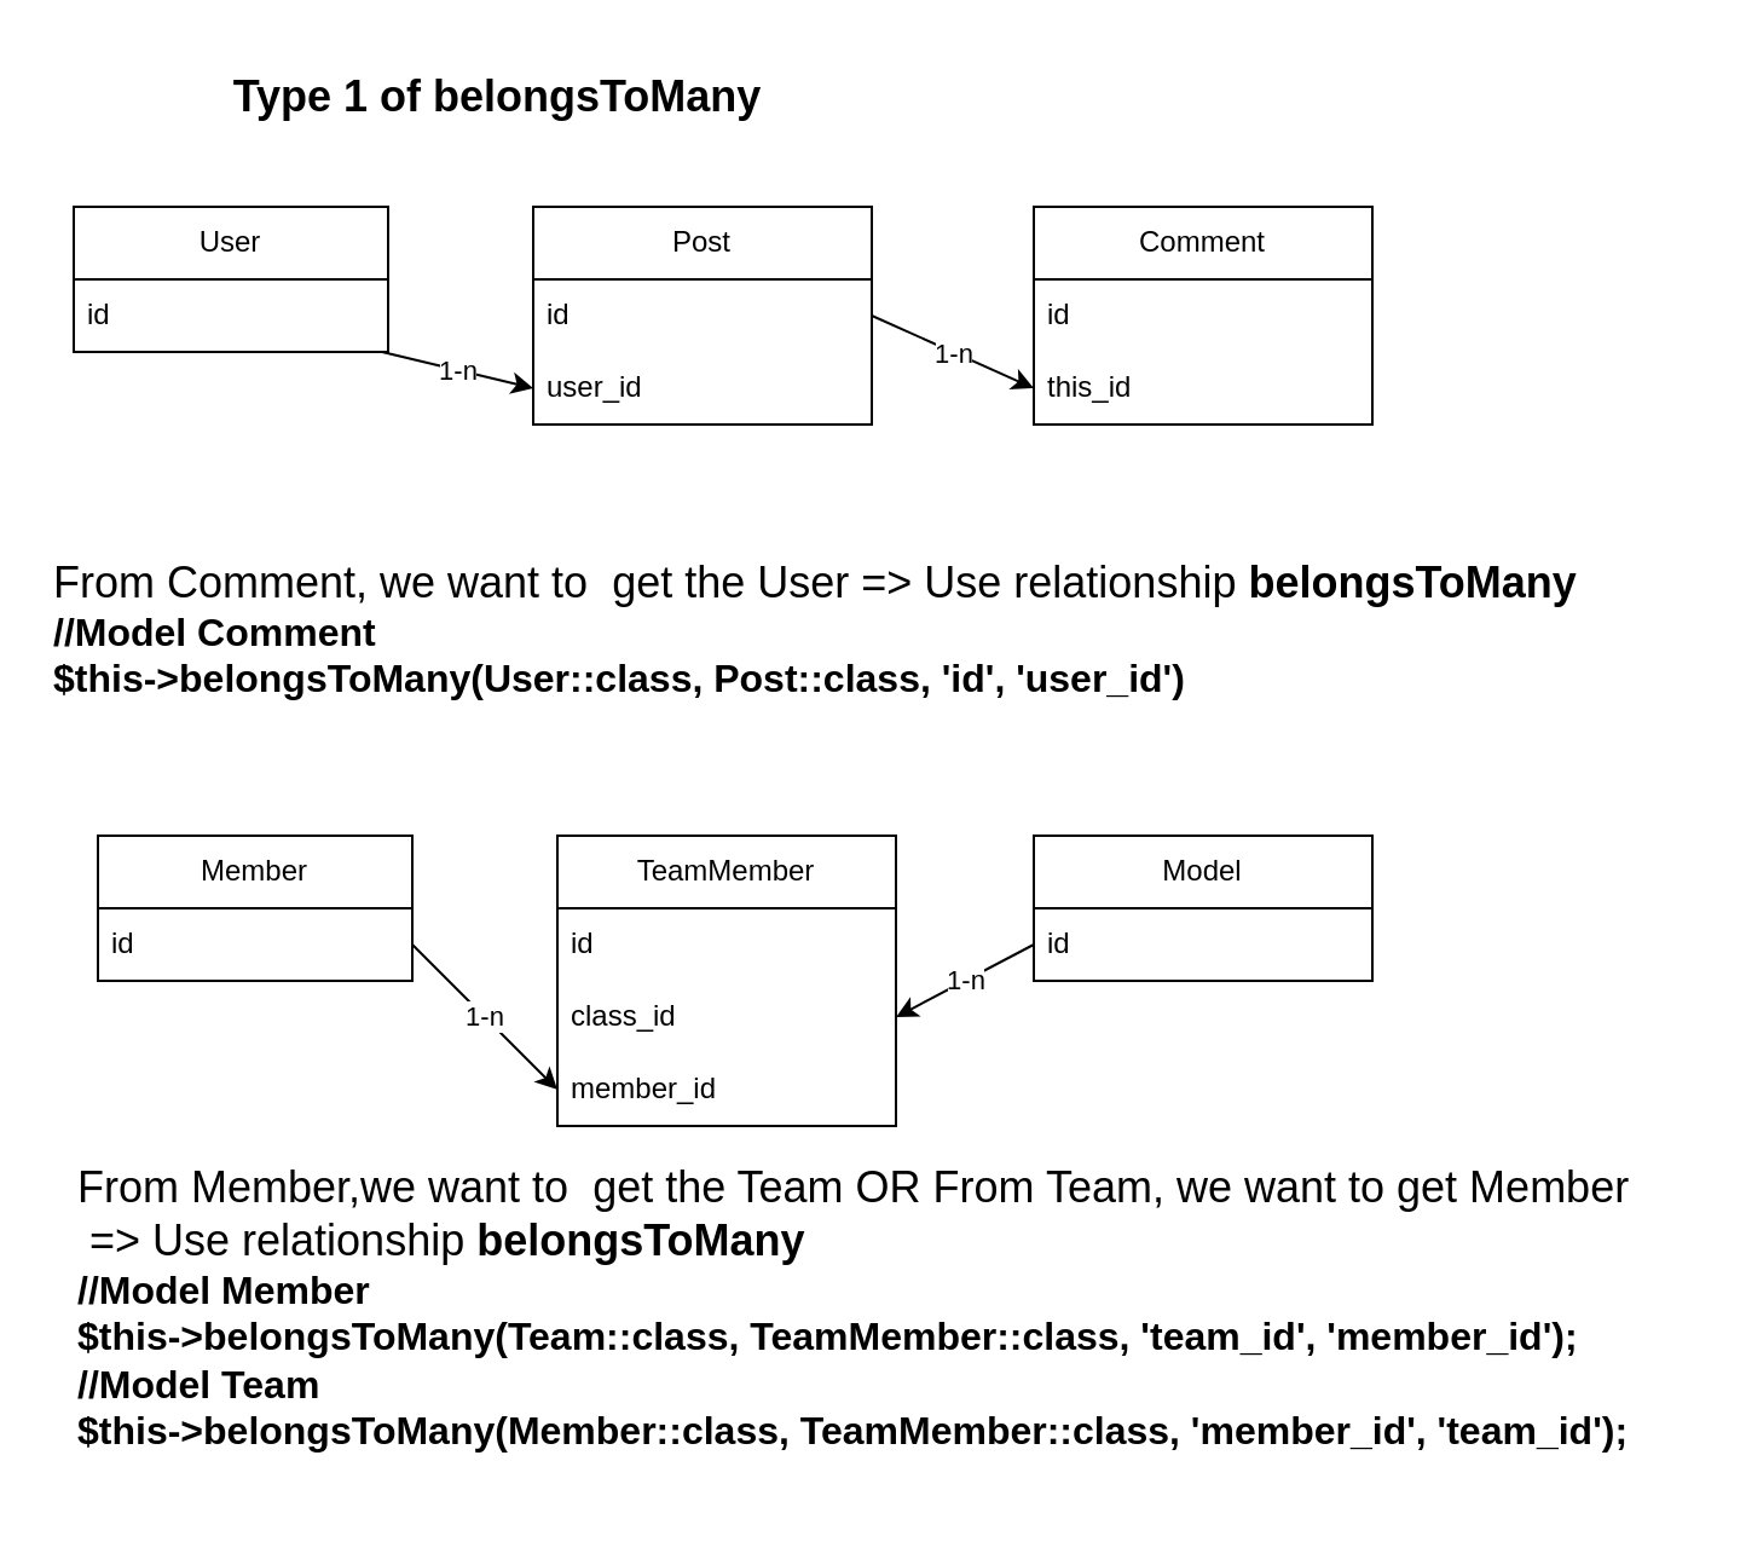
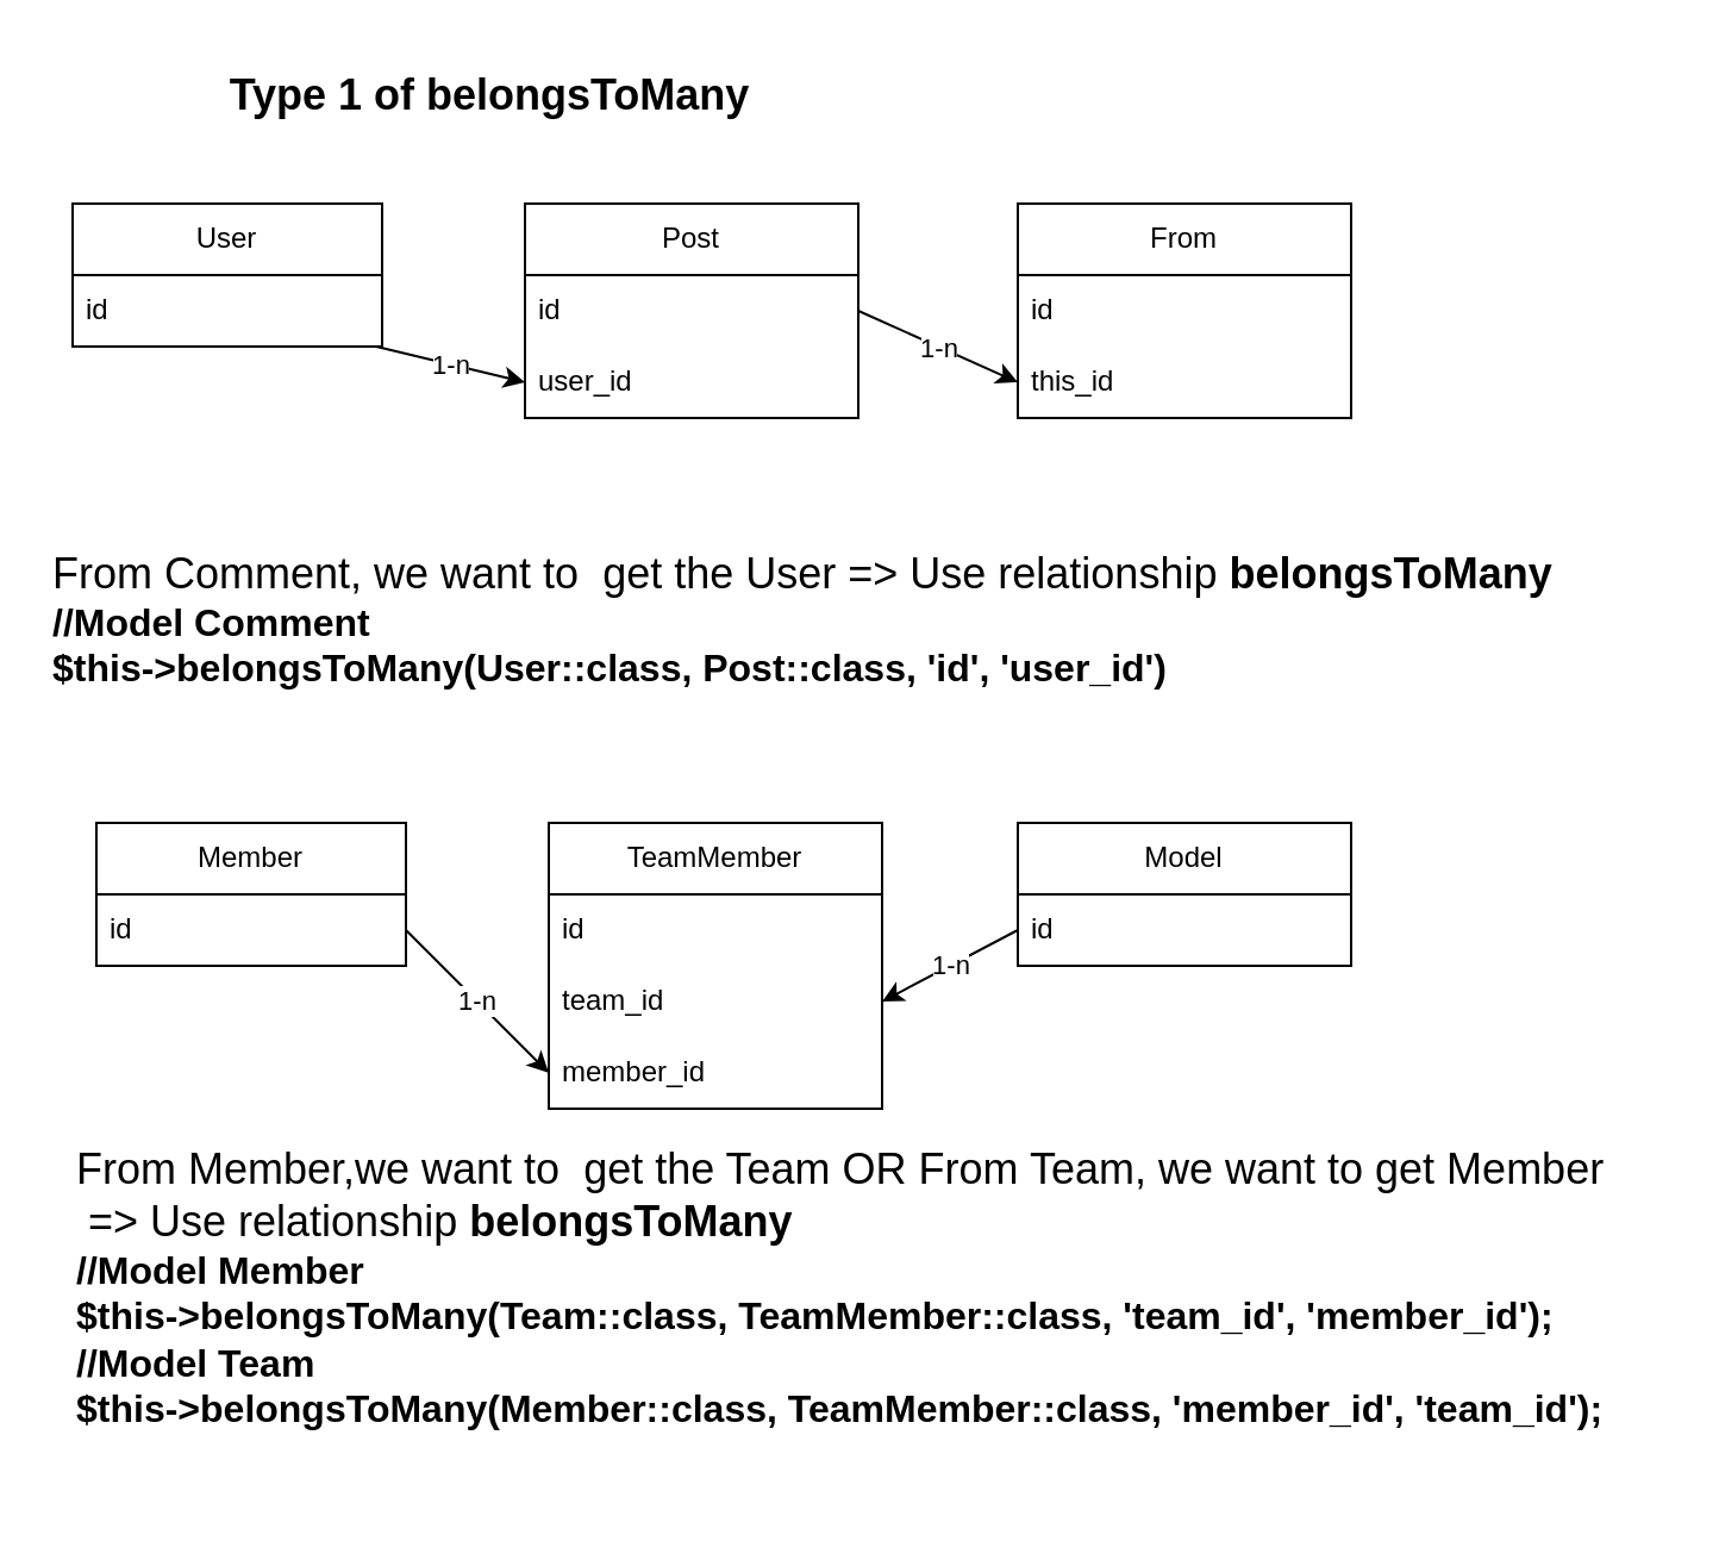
  <mxCell id="0" />
  <mxCell id="1" parent="0" />
  <mxCell id="2" value="User" style="swimlane;fontStyle=0;childLayout=stackLayout;horizontal=1;startSize=30;horizontalStack=0;resizeParent=1;resizeParentMax=0;resizeLast=0;collapsible=1;marginBottom=0;whiteSpace=wrap;html=1;" vertex="1" parent="1"><mxGeometry x="30" y="85" width="130" height="60" as="geometry" /></mxCell>
  <mxCell id="3" value="id" style="text;strokeColor=none;fillColor=none;align=left;verticalAlign=middle;spacingLeft=4;spacingRight=4;overflow=hidden;points=[[0,0.5],[1,0.5]];portConstraint=eastwest;rotatable=0;whiteSpace=wrap;html=1;" vertex="1" parent="2"><mxGeometry y="30" width="130" height="30" as="geometry" /></mxCell>
  <mxCell id="4" value="Post" style="swimlane;fontStyle=0;childLayout=stackLayout;horizontal=1;startSize=30;horizontalStack=0;resizeParent=1;resizeParentMax=0;resizeLast=0;collapsible=1;marginBottom=0;whiteSpace=wrap;html=1;" vertex="1" parent="1"><mxGeometry x="220" y="85" width="140" height="90" as="geometry" /></mxCell>
  <mxCell id="5" value="id" style="text;strokeColor=none;fillColor=none;align=left;verticalAlign=middle;spacingLeft=4;spacingRight=4;overflow=hidden;points=[[0,0.5],[1,0.5]];portConstraint=eastwest;rotatable=0;whiteSpace=wrap;html=1;" vertex="1" parent="4"><mxGeometry y="30" width="140" height="30" as="geometry" /></mxCell>
  <mxCell id="6" value="user_id" style="text;strokeColor=none;fillColor=none;align=left;verticalAlign=middle;spacingLeft=4;spacingRight=4;overflow=hidden;points=[[0,0.5],[1,0.5]];portConstraint=eastwest;rotatable=0;whiteSpace=wrap;html=1;" vertex="1" parent="4"><mxGeometry y="60" width="140" height="30" as="geometry" /></mxCell>
- <mxCell id="7" value="Comment" style="swimlane;fontStyle=0;childLayout=stackLayout;horizontal=1;startSize=30;horizontalStack=0;resizeParent=1;resizeParentMax=0;resizeLast=0;collapsible=1;marginBottom=0;whiteSpace=wrap;html=1;" vertex="1" parent="1"><mxGeometry x="427" y="85" width="140" height="90" as="geometry" /></mxCell>
+ <mxCell id="7" value="From" style="swimlane;fontStyle=0;childLayout=stackLayout;horizontal=1;startSize=30;horizontalStack=0;resizeParent=1;resizeParentMax=0;resizeLast=0;collapsible=1;marginBottom=0;whiteSpace=wrap;html=1;" vertex="1" parent="1"><mxGeometry x="427" y="85" width="140" height="90" as="geometry" /></mxCell>
  <mxCell id="8" value="id" style="text;strokeColor=none;fillColor=none;align=left;verticalAlign=middle;spacingLeft=4;spacingRight=4;overflow=hidden;points=[[0,0.5],[1,0.5]];portConstraint=eastwest;rotatable=0;whiteSpace=wrap;html=1;" vertex="1" parent="7"><mxGeometry y="30" width="140" height="30" as="geometry" /></mxCell>
  <mxCell id="9" value="this_id" style="text;strokeColor=none;fillColor=none;align=left;verticalAlign=middle;spacingLeft=4;spacingRight=4;overflow=hidden;points=[[0,0.5],[1,0.5]];portConstraint=eastwest;rotatable=0;whiteSpace=wrap;html=1;" vertex="1" parent="7"><mxGeometry y="60" width="140" height="30" as="geometry" /></mxCell>
  <mxCell id="10" value="" style="endArrow=classic;html=1;rounded=0;entryX=0;entryY=0.5;entryDx=0;entryDy=0;" edge="1" parent="1" source="3" target="6"><mxGeometry relative="1" as="geometry"><mxPoint x="273" y="85" as="sourcePoint" /><mxPoint x="373" y="85" as="targetPoint" /></mxGeometry></mxCell>
  <mxCell id="11" value="1-n" style="edgeLabel;resizable=0;html=1;;align=center;verticalAlign=middle;" connectable="0" vertex="1" parent="10"><mxGeometry relative="1" as="geometry" /></mxCell>
  <mxCell id="12" value="" style="endArrow=classic;html=1;rounded=0;entryX=0;entryY=0.5;entryDx=0;entryDy=0;exitX=1;exitY=0.5;exitDx=0;exitDy=0;" edge="1" parent="1" source="5" target="9"><mxGeometry relative="1" as="geometry"><mxPoint x="193" y="83" as="sourcePoint" /><mxPoint x="273" y="100" as="targetPoint" /></mxGeometry></mxCell>
  <mxCell id="13" value="1-n" style="edgeLabel;resizable=0;html=1;;align=center;verticalAlign=middle;" connectable="0" vertex="1" parent="12"><mxGeometry relative="1" as="geometry" /></mxCell>
  <mxCell id="14" value="&lt;font style=&quot;font-size: 18px;&quot;&gt;From Comment, we want to&amp;nbsp; get the User =&amp;gt; Use relationship &lt;b&gt;belongsToMany&lt;/b&gt;&lt;/font&gt;&lt;div&gt;&lt;b&gt;&lt;font size=&quot;3&quot;&gt;//Model Comment&lt;/font&gt;&lt;/b&gt;&lt;/div&gt;&lt;div&gt;&lt;b&gt;&lt;font size=&quot;3&quot;&gt;$this-&amp;gt;belongsToMany(User::class, Post::class, 'id', 'user_id')&lt;/font&gt;&lt;/b&gt;&lt;/div&gt;" style="text;html=1;align=left;verticalAlign=middle;resizable=0;points=[];autosize=1;strokeColor=none;fillColor=none;" vertex="1" parent="1"><mxGeometry x="20" y="225" width="650" height="70" as="geometry" /></mxCell>
  <mxCell id="15" value="&lt;b&gt;&lt;font style=&quot;font-size: 18px;&quot;&gt;Type 1 of belongsToMany&lt;/font&gt;&lt;/b&gt;" style="text;html=1;align=center;verticalAlign=middle;resizable=0;points=[];autosize=1;strokeColor=none;fillColor=none;" vertex="1" parent="1"><mxGeometry x="85" y="20" width="240" height="40" as="geometry" /></mxCell>
  <mxCell id="16" value="Member" style="swimlane;fontStyle=0;childLayout=stackLayout;horizontal=1;startSize=30;horizontalStack=0;resizeParent=1;resizeParentMax=0;resizeLast=0;collapsible=1;marginBottom=0;whiteSpace=wrap;html=1;" vertex="1" parent="1"><mxGeometry x="40" y="345" width="130" height="60" as="geometry" /></mxCell>
  <mxCell id="17" value="id" style="text;strokeColor=none;fillColor=none;align=left;verticalAlign=middle;spacingLeft=4;spacingRight=4;overflow=hidden;points=[[0,0.5],[1,0.5]];portConstraint=eastwest;rotatable=0;whiteSpace=wrap;html=1;" vertex="1" parent="16"><mxGeometry y="30" width="130" height="30" as="geometry" /></mxCell>
  <mxCell id="18" value="Model" style="swimlane;fontStyle=0;childLayout=stackLayout;horizontal=1;startSize=30;horizontalStack=0;resizeParent=1;resizeParentMax=0;resizeLast=0;collapsible=1;marginBottom=0;whiteSpace=wrap;html=1;" vertex="1" parent="1"><mxGeometry x="427" y="345" width="140" height="60" as="geometry" /></mxCell>
  <mxCell id="19" value="id" style="text;strokeColor=none;fillColor=none;align=left;verticalAlign=middle;spacingLeft=4;spacingRight=4;overflow=hidden;points=[[0,0.5],[1,0.5]];portConstraint=eastwest;rotatable=0;whiteSpace=wrap;html=1;" vertex="1" parent="18"><mxGeometry y="30" width="140" height="30" as="geometry" /></mxCell>
  <mxCell id="20" value="TeamMember" style="swimlane;fontStyle=0;childLayout=stackLayout;horizontal=1;startSize=30;horizontalStack=0;resizeParent=1;resizeParentMax=0;resizeLast=0;collapsible=1;marginBottom=0;whiteSpace=wrap;html=1;" vertex="1" parent="1"><mxGeometry x="230" y="345" width="140" height="120" as="geometry" /></mxCell>
  <mxCell id="21" value="id" style="text;strokeColor=none;fillColor=none;align=left;verticalAlign=middle;spacingLeft=4;spacingRight=4;overflow=hidden;points=[[0,0.5],[1,0.5]];portConstraint=eastwest;rotatable=0;whiteSpace=wrap;html=1;" vertex="1" parent="20"><mxGeometry y="30" width="140" height="30" as="geometry" /></mxCell>
- <mxCell id="22" value="class_id" style="text;strokeColor=none;fillColor=none;align=left;verticalAlign=middle;spacingLeft=4;spacingRight=4;overflow=hidden;points=[[0,0.5],[1,0.5]];portConstraint=eastwest;rotatable=0;whiteSpace=wrap;html=1;" vertex="1" parent="20"><mxGeometry y="60" width="140" height="30" as="geometry" /></mxCell>
+ <mxCell id="22" value="team_id" style="text;strokeColor=none;fillColor=none;align=left;verticalAlign=middle;spacingLeft=4;spacingRight=4;overflow=hidden;points=[[0,0.5],[1,0.5]];portConstraint=eastwest;rotatable=0;whiteSpace=wrap;html=1;" vertex="1" parent="20"><mxGeometry y="60" width="140" height="30" as="geometry" /></mxCell>
  <mxCell id="23" value="member_id" style="text;strokeColor=none;fillColor=none;align=left;verticalAlign=middle;spacingLeft=4;spacingRight=4;overflow=hidden;points=[[0,0.5],[1,0.5]];portConstraint=eastwest;rotatable=0;whiteSpace=wrap;html=1;" vertex="1" parent="20"><mxGeometry y="90" width="140" height="30" as="geometry" /></mxCell>
  <mxCell id="24" value="" style="endArrow=classic;html=1;rounded=0;entryX=0;entryY=0.5;entryDx=0;entryDy=0;exitX=1;exitY=0.5;exitDx=0;exitDy=0;" edge="1" parent="1" source="17" target="23"><mxGeometry relative="1" as="geometry"><mxPoint x="168" y="155" as="sourcePoint" /><mxPoint x="230" y="170" as="targetPoint" /></mxGeometry></mxCell>
  <mxCell id="25" value="1-n" style="edgeLabel;resizable=0;html=1;;align=center;verticalAlign=middle;" connectable="0" vertex="1" parent="24"><mxGeometry relative="1" as="geometry" /></mxCell>
  <mxCell id="26" value="" style="endArrow=classic;html=1;rounded=0;entryX=1;entryY=0.5;entryDx=0;entryDy=0;exitX=0;exitY=0.5;exitDx=0;exitDy=0;" edge="1" parent="1" source="19" target="22"><mxGeometry relative="1" as="geometry"><mxPoint x="180" y="400" as="sourcePoint" /><mxPoint x="240" y="460" as="targetPoint" /></mxGeometry></mxCell>
  <mxCell id="27" value="1-n" style="edgeLabel;resizable=0;html=1;;align=center;verticalAlign=middle;" connectable="0" vertex="1" parent="26"><mxGeometry relative="1" as="geometry" /></mxCell>
  <mxCell id="28" value="&lt;font style=&quot;font-size: 18px;&quot;&gt;From Member,we want to&amp;nbsp; get the Team OR From Team, we want to get Member&lt;/font&gt;&lt;div&gt;&lt;font style=&quot;font-size: 18px;&quot;&gt;&amp;nbsp;=&amp;gt; Use relationship &lt;b&gt;belongsToMany&lt;/b&gt;&lt;/font&gt;&lt;div&gt;&lt;b&gt;&lt;font size=&quot;3&quot;&gt;//Model Member&lt;/font&gt;&lt;/b&gt;&lt;/div&gt;&lt;div&gt;&lt;b&gt;&lt;font size=&quot;3&quot;&gt;$this-&amp;gt;belongsToMany(Team::class, TeamMember::class, 'team_id', 'member_id');&lt;/font&gt;&lt;/b&gt;&lt;/div&gt;&lt;/div&gt;&lt;div&gt;&lt;b&gt;&lt;font size=&quot;3&quot;&gt;//Model Team&lt;/font&gt;&lt;/b&gt;&lt;/div&gt;&lt;div&gt;&lt;b&gt;&lt;font size=&quot;3&quot;&gt;$this-&amp;gt;belongsToMany(Member::class, TeamMember::class, 'member_id', 'team_id');&lt;/font&gt;&lt;/b&gt;&lt;/div&gt;&lt;div&gt;&lt;b&gt;&lt;font size=&quot;3&quot;&gt;&lt;br&gt;&lt;/font&gt;&lt;/b&gt;&lt;/div&gt;" style="text;html=1;align=left;verticalAlign=middle;resizable=0;points=[];autosize=1;strokeColor=none;fillColor=none;" vertex="1" parent="1"><mxGeometry x="30" y="475" width="670" height="150" as="geometry" /></mxCell>
